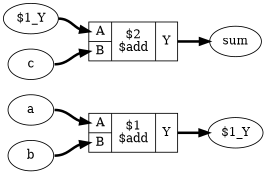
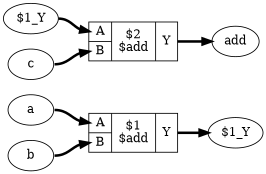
  digraph {
    rankdir=LR
    remincross=true
    edge [color=black headport="p1:w" style="setlinewidth(3)" tailport=e]
    n1 [label=a]
    n2 [label="{{<p1> A|<p2> B}|$1\n$add|{<p3> Y}}" shape=record]
    n3 [label=b]
    n4 [label="$1_Y"]
    n5 [label="$1_Y"]
    n6 [label="{{<p1> A|<p2> B}|$2\n$add|{<p3> Y}}" shape=record]
    n7 [label=c]
-   n8 [label=sum]
+   n8 [label=add]
    n1 -> n2
    n2 -> n4 [headport=w tailport="p3:e"]
    n3 -> n2 [headport="p2:w"]
    n5 -> n6
    n6 -> n8 [headport=w tailport="p3:e"]
    n7 -> n6 [headport="p2:w"]
  }
